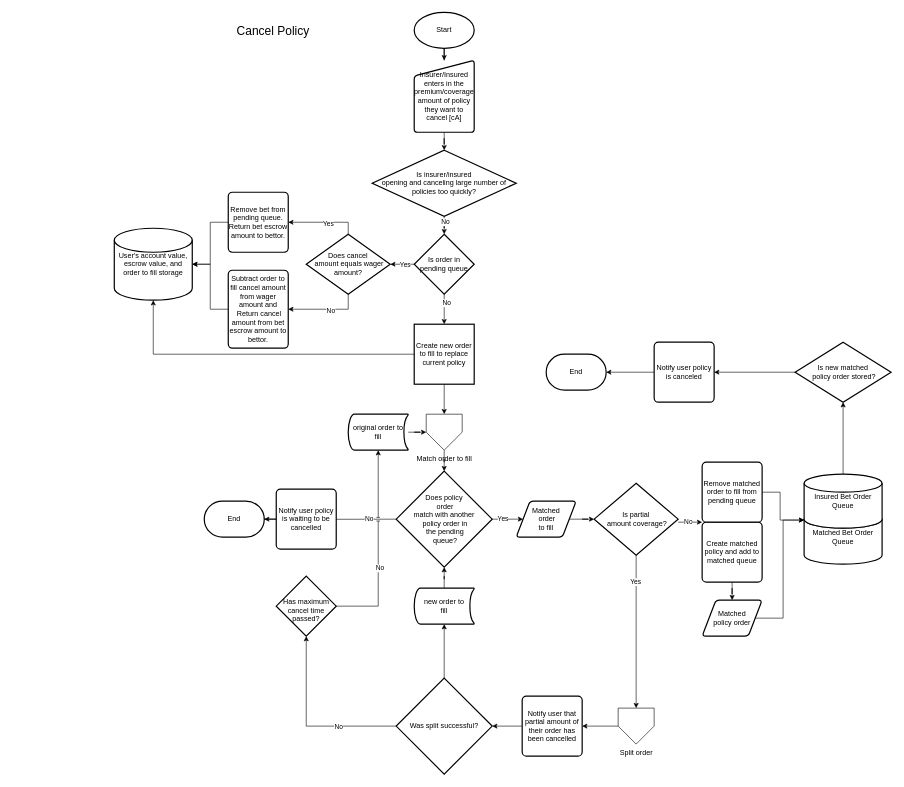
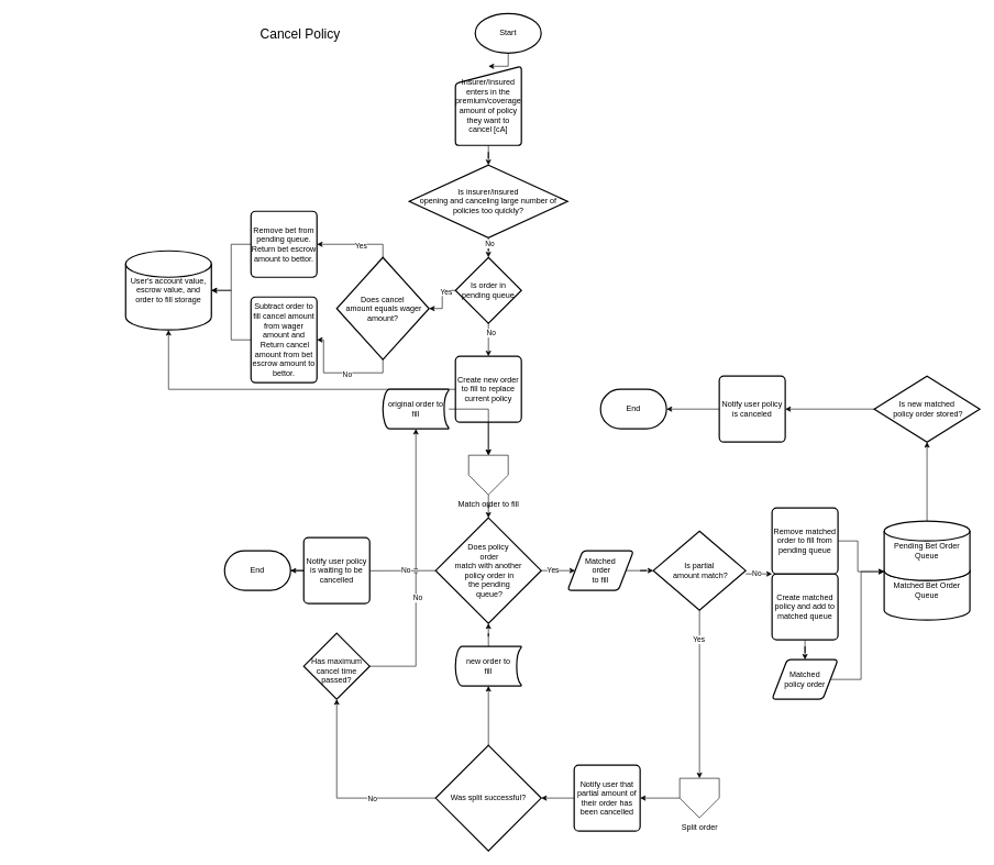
  <mxCell id="0" />
  <mxCell id="1" parent="0" />
  <mxCell id="2" value="" style="edgeStyle=orthogonalEdgeStyle;rounded=0;orthogonalLoop=1;jettySize=auto;html=1;" edge="1" parent="1" source="3" target="65"><mxGeometry relative="1" as="geometry" /></mxCell>
- <mxCell id="3" value="Start" style="strokeWidth=2;html=1;shape=mxgraph.flowchart.start_1;whiteSpace=wrap;" vertex="1" parent="1"><mxGeometry x="690" y="20" width="100" height="60" as="geometry" /></mxCell>
+ <mxCell id="3" value="Start" style="strokeWidth=2;html=1;shape=mxgraph.flowchart.start_1;whiteSpace=wrap;" vertex="1" parent="1"><mxGeometry x="720" y="20" width="100" height="60" as="geometry" /></mxCell>
  <mxCell id="4" style="edgeStyle=orthogonalEdgeStyle;rounded=0;orthogonalLoop=1;jettySize=auto;html=1;entryX=1;entryY=0.5;entryDx=0;entryDy=0;entryPerimeter=0;" edge="1" parent="1" source="8" target="70"><mxGeometry relative="1" as="geometry" /></mxCell>
  <mxCell id="5" value="Yes" style="edgeLabel;html=1;align=center;verticalAlign=middle;resizable=0;points=[];" connectable="0" vertex="1" parent="4"><mxGeometry x="-0.224" y="5" relative="1" as="geometry"><mxPoint y="-5" as="offset" /></mxGeometry></mxCell>
  <mxCell id="6" value="" style="edgeStyle=orthogonalEdgeStyle;rounded=0;orthogonalLoop=1;jettySize=auto;html=1;entryX=0.5;entryY=0;entryDx=0;entryDy=0;" edge="1" parent="1" source="8" target="19"><mxGeometry relative="1" as="geometry" /></mxCell>
  <mxCell id="7" value="No" style="edgeLabel;html=1;align=center;verticalAlign=middle;resizable=0;points=[];" connectable="0" vertex="1" parent="6"><mxGeometry x="-0.429" y="3" relative="1" as="geometry"><mxPoint as="offset" /></mxGeometry></mxCell>
  <mxCell id="8" value="Is order in pending queue" style="strokeWidth=2;html=1;shape=mxgraph.flowchart.decision;whiteSpace=wrap;" vertex="1" parent="1"><mxGeometry x="690" y="390" width="100" height="100" as="geometry" /></mxCell>
  <mxCell id="9" value="" style="edgeStyle=orthogonalEdgeStyle;rounded=0;orthogonalLoop=1;jettySize=auto;html=1;" edge="1" parent="1"><mxGeometry relative="1" as="geometry"><mxPoint x="20" y="740" as="sourcePoint" /></mxGeometry></mxCell>
  <mxCell id="10" value="" style="edgeStyle=orthogonalEdgeStyle;rounded=0;orthogonalLoop=1;jettySize=auto;html=1;" edge="1" parent="1" source="11" target="16"><mxGeometry relative="1" as="geometry" /></mxCell>
  <mxCell id="11" value="Remove bet from pending queue. Return bet escrow amount to bettor." style="rounded=1;whiteSpace=wrap;html=1;absoluteArcSize=1;arcSize=14;strokeWidth=2;" vertex="1" parent="1"><mxGeometry x="380" y="320" width="100" height="100" as="geometry" /></mxCell>
  <mxCell id="12" value="&lt;font style=&quot;font-size: 20px;&quot;&gt;Cancel&amp;nbsp;Policy&lt;/font&gt;" style="text;html=1;strokeColor=none;fillColor=none;align=center;verticalAlign=middle;whiteSpace=wrap;rounded=0;" vertex="1" parent="1"><mxGeometry x="320" y="35" width="270" height="30" as="geometry" /></mxCell>
  <mxCell id="13" value="" style="edgeStyle=orthogonalEdgeStyle;rounded=0;orthogonalLoop=1;jettySize=auto;html=1;" edge="1" parent="1" source="15" target="8"><mxGeometry relative="1" as="geometry" /></mxCell>
  <mxCell id="14" value="No" style="edgeLabel;html=1;align=center;verticalAlign=middle;resizable=0;points=[];" connectable="0" vertex="1" parent="13"><mxGeometry x="-0.64" y="1" relative="1" as="geometry"><mxPoint as="offset" /></mxGeometry></mxCell>
  <mxCell id="15" value="Is insurer/insured &lt;br&gt;opening and canceling large number of policies too quickly?" style="strokeWidth=2;html=1;shape=mxgraph.flowchart.decision;whiteSpace=wrap;" vertex="1" parent="1"><mxGeometry x="620" y="250" width="240" height="110" as="geometry" /></mxCell>
  <mxCell id="16" value="User's account value, escrow value, and order to fill storage" style="strokeWidth=2;html=1;shape=mxgraph.flowchart.database;whiteSpace=wrap;" vertex="1" parent="1"><mxGeometry x="190" y="380" width="130" height="120" as="geometry" /></mxCell>
  <mxCell id="17" style="edgeStyle=orthogonalEdgeStyle;rounded=0;orthogonalLoop=1;jettySize=auto;html=1;entryX=0.5;entryY=1;entryDx=0;entryDy=0;entryPerimeter=0;jumpStyle=line;" edge="1" parent="1" source="19" target="16"><mxGeometry relative="1" as="geometry" /></mxCell>
  <mxCell id="18" value="" style="edgeStyle=orthogonalEdgeStyle;rounded=0;jumpStyle=line;orthogonalLoop=1;jettySize=auto;html=1;" edge="1" parent="1" source="19" target="37"><mxGeometry relative="1" as="geometry" /></mxCell>
- <mxCell id="19" value="Create new order to fill to replace current policy" style="whiteSpace=wrap;html=1;absoluteArcSize=1;arcSize=14;strokeWidth=2;rounded=0;" vertex="1" parent="1"><mxGeometry x="690" y="540" width="100" height="100" as="geometry" /></mxCell>
+ <mxCell id="19" value="Create new order to fill to replace current policy" style="rounded=1;whiteSpace=wrap;html=1;absoluteArcSize=1;arcSize=14;strokeWidth=2;" vertex="1" parent="1"><mxGeometry x="690" y="540" width="100" height="100" as="geometry" /></mxCell>
  <mxCell id="20" value="" style="edgeStyle=orthogonalEdgeStyle;rounded=0;jumpStyle=line;orthogonalLoop=1;jettySize=auto;html=1;" edge="1" parent="1" source="24" target="35"><mxGeometry relative="1" as="geometry" /></mxCell>
  <mxCell id="21" value="Yes" style="edgeLabel;html=1;align=center;verticalAlign=middle;resizable=0;points=[];" connectable="0" vertex="1" parent="20"><mxGeometry x="-0.34" y="1" relative="1" as="geometry"><mxPoint as="offset" /></mxGeometry></mxCell>
  <mxCell id="22" style="edgeStyle=orthogonalEdgeStyle;rounded=0;jumpStyle=line;orthogonalLoop=1;jettySize=auto;html=1;entryX=1;entryY=0.5;entryDx=0;entryDy=0;exitX=0;exitY=0.5;exitDx=0;exitDy=0;exitPerimeter=0;" edge="1" parent="1" source="24"><mxGeometry relative="1" as="geometry"><mxPoint x="640" y="865.29" as="sourcePoint" /><mxPoint x="540" y="865.29" as="targetPoint" /></mxGeometry></mxCell>
  <mxCell id="23" value="No" style="edgeLabel;html=1;align=center;verticalAlign=middle;resizable=0;points=[];" connectable="0" vertex="1" parent="22"><mxGeometry x="-0.24" y="-1" relative="1" as="geometry"><mxPoint as="offset" /></mxGeometry></mxCell>
  <mxCell id="24" value="Does policy&lt;br&gt;&amp;nbsp;order &lt;br&gt;match with another&lt;br&gt;&amp;nbsp;policy order in&lt;br&gt;&amp;nbsp;the pending&lt;br&gt;&amp;nbsp;queue?" style="strokeWidth=2;html=1;shape=mxgraph.flowchart.decision;whiteSpace=wrap;" vertex="1" parent="1"><mxGeometry x="660" y="785" width="160" height="160" as="geometry" /></mxCell>
  <mxCell id="25" style="edgeStyle=orthogonalEdgeStyle;rounded=0;jumpStyle=line;orthogonalLoop=1;jettySize=auto;html=1;entryX=0;entryY=1;entryDx=0;entryDy=0;" edge="1" parent="1" source="29" target="51"><mxGeometry relative="1" as="geometry"><Array as="points"><mxPoint x="1150" y="870" /><mxPoint x="1150" y="870" /></Array></mxGeometry></mxCell>
  <mxCell id="26" value="No" style="edgeLabel;html=1;align=center;verticalAlign=middle;resizable=0;points=[];" connectable="0" vertex="1" parent="25"><mxGeometry x="-0.2" y="2" relative="1" as="geometry"><mxPoint as="offset" /></mxGeometry></mxCell>
  <mxCell id="27" style="edgeStyle=orthogonalEdgeStyle;rounded=0;jumpStyle=line;orthogonalLoop=1;jettySize=auto;html=1;entryX=0.5;entryY=0;entryDx=0;entryDy=0;" edge="1" parent="1" source="29" target="33"><mxGeometry relative="1" as="geometry" /></mxCell>
  <mxCell id="28" value="Yes" style="edgeLabel;html=1;align=center;verticalAlign=middle;resizable=0;points=[];" connectable="0" vertex="1" parent="27"><mxGeometry x="-0.654" y="-2" relative="1" as="geometry"><mxPoint as="offset" /></mxGeometry></mxCell>
- <mxCell id="29" value="Is partial&lt;br&gt;&amp;nbsp;amount coverage?" style="strokeWidth=2;html=1;shape=mxgraph.flowchart.decision;whiteSpace=wrap;" vertex="1" parent="1"><mxGeometry x="990" y="805" width="140" height="120" as="geometry" /></mxCell>
+ <mxCell id="29" value="Is partial&lt;br&gt;&amp;nbsp;amount match?" style="strokeWidth=2;html=1;shape=mxgraph.flowchart.decision;whiteSpace=wrap;" vertex="1" parent="1"><mxGeometry x="990" y="805" width="140" height="120" as="geometry" /></mxCell>
  <mxCell id="30" style="edgeStyle=orthogonalEdgeStyle;rounded=0;jumpStyle=line;orthogonalLoop=1;jettySize=auto;html=1;entryX=0.5;entryY=1;entryDx=0;entryDy=0;entryPerimeter=0;" edge="1" parent="1" source="31" target="24"><mxGeometry relative="1" as="geometry" /></mxCell>
  <mxCell id="31" value="new order to&lt;br&gt;&amp;nbsp;fill&amp;nbsp;" style="strokeWidth=2;html=1;shape=mxgraph.flowchart.stored_data;whiteSpace=wrap;" vertex="1" parent="1"><mxGeometry x="690" y="980" width="100" height="60" as="geometry" /></mxCell>
  <mxCell id="32" style="edgeStyle=orthogonalEdgeStyle;rounded=0;jumpStyle=line;orthogonalLoop=1;jettySize=auto;html=1;entryX=1;entryY=0.5;entryDx=0;entryDy=0;" edge="1" parent="1" source="33" target="40"><mxGeometry relative="1" as="geometry" /></mxCell>
  <mxCell id="33" value="Split order" style="verticalLabelPosition=bottom;verticalAlign=top;html=1;shape=offPageConnector;rounded=0;size=0.5;" vertex="1" parent="1"><mxGeometry x="1030" y="1180" width="60" height="60" as="geometry" /></mxCell>
  <mxCell id="34" value="" style="edgeStyle=orthogonalEdgeStyle;rounded=0;jumpStyle=line;orthogonalLoop=1;jettySize=auto;html=1;" edge="1" parent="1" source="35" target="29"><mxGeometry relative="1" as="geometry" /></mxCell>
  <mxCell id="35" value="Matched&lt;br&gt;&amp;nbsp;order &lt;br&gt;to fill" style="shape=parallelogram;html=1;strokeWidth=2;perimeter=parallelogramPerimeter;whiteSpace=wrap;rounded=1;arcSize=12;size=0.23;" vertex="1" parent="1"><mxGeometry x="860" y="835" width="100" height="60" as="geometry" /></mxCell>
  <mxCell id="36" value="" style="edgeStyle=orthogonalEdgeStyle;rounded=0;jumpStyle=line;orthogonalLoop=1;jettySize=auto;html=1;" edge="1" parent="1" source="37" target="24"><mxGeometry relative="1" as="geometry" /></mxCell>
  <mxCell id="37" value="&lt;span style=&quot;font-size: 12.0px;&quot;&gt;Match order to fill&lt;/span&gt;" style="verticalLabelPosition=bottom;verticalAlign=top;html=1;shape=offPageConnector;rounded=0;size=0.5;" vertex="1" parent="1"><mxGeometry x="710" y="690" width="60" height="60" as="geometry" /></mxCell>
  <mxCell id="38" value="Notify user policy is waiting to be cancelled" style="rounded=1;whiteSpace=wrap;html=1;absoluteArcSize=1;arcSize=14;strokeWidth=2;" vertex="1" parent="1"><mxGeometry x="460" y="815" width="100" height="100" as="geometry" /></mxCell>
  <mxCell id="39" value="" style="edgeStyle=orthogonalEdgeStyle;rounded=0;jumpStyle=line;orthogonalLoop=1;jettySize=auto;html=1;" edge="1" parent="1" source="40" target="44"><mxGeometry relative="1" as="geometry" /></mxCell>
  <mxCell id="40" value="Notify user that partial amount of their order has been cancelled" style="rounded=1;whiteSpace=wrap;html=1;absoluteArcSize=1;arcSize=14;strokeWidth=2;" vertex="1" parent="1"><mxGeometry x="870" y="1160" width="100" height="100" as="geometry" /></mxCell>
  <mxCell id="41" style="edgeStyle=orthogonalEdgeStyle;rounded=0;jumpStyle=line;orthogonalLoop=1;jettySize=auto;html=1;entryX=0.5;entryY=1;entryDx=0;entryDy=0;entryPerimeter=0;" edge="1" parent="1" source="44" target="31"><mxGeometry relative="1" as="geometry" /></mxCell>
  <mxCell id="42" style="edgeStyle=orthogonalEdgeStyle;rounded=0;jumpStyle=line;orthogonalLoop=1;jettySize=auto;html=1;entryX=0.5;entryY=1;entryDx=0;entryDy=0;entryPerimeter=0;" edge="1" parent="1" source="44" target="47"><mxGeometry relative="1" as="geometry" /></mxCell>
  <mxCell id="43" value="No" style="edgeLabel;html=1;align=center;verticalAlign=middle;resizable=0;points=[];" connectable="0" vertex="1" parent="42"><mxGeometry x="-0.353" y="1" relative="1" as="geometry"><mxPoint as="offset" /></mxGeometry></mxCell>
  <mxCell id="44" value="Was split successful?" style="strokeWidth=2;html=1;shape=mxgraph.flowchart.decision;whiteSpace=wrap;" vertex="1" parent="1"><mxGeometry x="660" y="1130" width="160" height="160" as="geometry" /></mxCell>
  <mxCell id="45" style="edgeStyle=orthogonalEdgeStyle;rounded=0;jumpStyle=line;orthogonalLoop=1;jettySize=auto;html=1;entryX=0.5;entryY=1;entryDx=0;entryDy=0;entryPerimeter=0;" edge="1" parent="1" source="47" target="63"><mxGeometry relative="1" as="geometry" /></mxCell>
  <mxCell id="46" value="No" style="edgeLabel;html=1;align=center;verticalAlign=middle;resizable=0;points=[];" connectable="0" vertex="1" parent="45"><mxGeometry x="-0.19" y="-2" relative="1" as="geometry"><mxPoint as="offset" /></mxGeometry></mxCell>
  <mxCell id="47" value="&lt;span style=&quot;font-size: 12.0px;&quot;&gt;&lt;br&gt;Has maximum cancel time passed?&lt;/span&gt;" style="strokeWidth=2;html=1;shape=mxgraph.flowchart.decision;whiteSpace=wrap;" vertex="1" parent="1"><mxGeometry x="460" y="960" width="100" height="100" as="geometry" /></mxCell>
  <mxCell id="48" style="edgeStyle=orthogonalEdgeStyle;rounded=0;jumpStyle=line;orthogonalLoop=1;jettySize=auto;html=1;exitX=1;exitY=0.5;exitDx=0;exitDy=0;entryX=0;entryY=0.85;entryDx=0;entryDy=0;entryPerimeter=0;" edge="1" parent="1" source="51" target="54"><mxGeometry relative="1" as="geometry"><Array as="points"><mxPoint x="1300" y="820" /><mxPoint x="1300" y="867" /></Array></mxGeometry></mxCell>
  <mxCell id="49" value="" style="edgeStyle=orthogonalEdgeStyle;rounded=0;jumpStyle=line;orthogonalLoop=1;jettySize=auto;html=1;" edge="1" parent="1" source="50" target="59"><mxGeometry relative="1" as="geometry" /></mxCell>
  <mxCell id="50" value="Create matched policy and add to matched queue" style="rounded=1;whiteSpace=wrap;html=1;absoluteArcSize=1;arcSize=14;strokeWidth=2;" vertex="1" parent="1"><mxGeometry x="1170" y="870" width="100" height="100" as="geometry" /></mxCell>
  <mxCell id="51" value="Remove matched order to fill from pending queue" style="rounded=1;whiteSpace=wrap;html=1;absoluteArcSize=1;arcSize=14;strokeWidth=2;" vertex="1" parent="1"><mxGeometry x="1170" y="770" width="100" height="100" as="geometry" /></mxCell>
  <mxCell id="52" value="Matched Bet Order Queue" style="strokeWidth=2;html=1;shape=mxgraph.flowchart.database;whiteSpace=wrap;" vertex="1" parent="1"><mxGeometry x="1340" y="850" width="130" height="90" as="geometry" /></mxCell>
  <mxCell id="53" style="edgeStyle=orthogonalEdgeStyle;rounded=0;jumpStyle=line;orthogonalLoop=1;jettySize=auto;html=1;exitX=0.5;exitY=0;exitDx=0;exitDy=0;exitPerimeter=0;entryX=0.5;entryY=1;entryDx=0;entryDy=0;entryPerimeter=0;" edge="1" parent="1" source="54" target="57"><mxGeometry relative="1" as="geometry" /></mxCell>
- <mxCell id="54" value="Insured Bet Order Queue" style="strokeWidth=2;html=1;shape=mxgraph.flowchart.database;whiteSpace=wrap;" vertex="1" parent="1"><mxGeometry x="1340" y="790" width="130" height="90" as="geometry" /></mxCell>
+ <mxCell id="54" value="Pending Bet Order Queue" style="strokeWidth=2;html=1;shape=mxgraph.flowchart.database;whiteSpace=wrap;" vertex="1" parent="1"><mxGeometry x="1340" y="790" width="130" height="90" as="geometry" /></mxCell>
  <mxCell id="55" value="End" style="strokeWidth=2;html=1;shape=mxgraph.flowchart.terminator;whiteSpace=wrap;" vertex="1" parent="1"><mxGeometry x="910" y="590" width="100" height="60" as="geometry" /></mxCell>
  <mxCell id="56" value="" style="edgeStyle=orthogonalEdgeStyle;rounded=0;jumpStyle=line;orthogonalLoop=1;jettySize=auto;html=1;" edge="1" parent="1" source="57" target="61"><mxGeometry relative="1" as="geometry" /></mxCell>
  <mxCell id="57" value="Is new matched&lt;br&gt;&amp;nbsp;policy order stored?" style="strokeWidth=2;html=1;shape=mxgraph.flowchart.decision;whiteSpace=wrap;" vertex="1" parent="1"><mxGeometry x="1325" y="570" width="160" height="100" as="geometry" /></mxCell>
  <mxCell id="58" style="edgeStyle=orthogonalEdgeStyle;rounded=0;jumpStyle=line;orthogonalLoop=1;jettySize=auto;html=1;entryX=0;entryY=0.85;entryDx=0;entryDy=0;entryPerimeter=0;" edge="1" parent="1" source="59" target="54"><mxGeometry relative="1" as="geometry" /></mxCell>
  <mxCell id="59" value="Matched &lt;br&gt;policy order" style="shape=parallelogram;html=1;strokeWidth=2;perimeter=parallelogramPerimeter;whiteSpace=wrap;rounded=1;arcSize=12;size=0.23;" vertex="1" parent="1"><mxGeometry x="1170" y="1000" width="100" height="60" as="geometry" /></mxCell>
  <mxCell id="60" value="" style="edgeStyle=orthogonalEdgeStyle;rounded=0;jumpStyle=line;orthogonalLoop=1;jettySize=auto;html=1;" edge="1" parent="1" source="61" target="55"><mxGeometry relative="1" as="geometry" /></mxCell>
  <mxCell id="61" value="Notify user policy is canceled" style="rounded=1;whiteSpace=wrap;html=1;absoluteArcSize=1;arcSize=14;strokeWidth=2;" vertex="1" parent="1"><mxGeometry x="1090" y="570" width="100" height="100" as="geometry" /></mxCell>
  <mxCell id="62" style="edgeStyle=orthogonalEdgeStyle;rounded=0;jumpStyle=line;orthogonalLoop=1;jettySize=auto;html=1;" edge="1" parent="1" source="63" target="37"><mxGeometry relative="1" as="geometry" /></mxCell>
- <mxCell id="63" value="original order to&lt;br&gt;&amp;nbsp;fill&amp;nbsp;" style="strokeWidth=2;html=1;shape=mxgraph.flowchart.stored_data;whiteSpace=wrap;" vertex="1" parent="1"><mxGeometry x="580" y="690" width="100" height="60" as="geometry" /></mxCell>
+ <mxCell id="63" value="original order to&lt;br&gt;&amp;nbsp;fill&amp;nbsp;" style="strokeWidth=2;html=1;shape=mxgraph.flowchart.stored_data;whiteSpace=wrap;" vertex="1" parent="1"><mxGeometry x="580" y="590" width="100" height="60" as="geometry" /></mxCell>
  <mxCell id="64" style="edgeStyle=orthogonalEdgeStyle;rounded=0;jumpStyle=line;orthogonalLoop=1;jettySize=auto;html=1;" edge="1" parent="1" source="65" target="15"><mxGeometry relative="1" as="geometry" /></mxCell>
  <mxCell id="65" value="Insurer/Insured enters in the premium/coverage amount of policy they want to cancel [cA]" style="html=1;strokeWidth=2;shape=manualInput;whiteSpace=wrap;rounded=1;size=26;arcSize=11;" vertex="1" parent="1"><mxGeometry x="690" y="100" width="100" height="120" as="geometry" /></mxCell>
  <mxCell id="66" style="edgeStyle=orthogonalEdgeStyle;rounded=0;jumpStyle=line;orthogonalLoop=1;jettySize=auto;html=1;exitX=0.5;exitY=0;exitDx=0;exitDy=0;exitPerimeter=0;" edge="1" parent="1" source="70" target="11"><mxGeometry relative="1" as="geometry" /></mxCell>
  <mxCell id="67" value="Yes" style="edgeLabel;html=1;align=center;verticalAlign=middle;resizable=0;points=[];" connectable="0" vertex="1" parent="66"><mxGeometry x="-0.1" y="1" relative="1" as="geometry"><mxPoint as="offset" /></mxGeometry></mxCell>
  <mxCell id="68" style="edgeStyle=orthogonalEdgeStyle;rounded=0;jumpStyle=line;orthogonalLoop=1;jettySize=auto;html=1;entryX=1;entryY=0.5;entryDx=0;entryDy=0;exitX=0.5;exitY=1;exitDx=0;exitDy=0;exitPerimeter=0;" edge="1" parent="1" source="70" target="72"><mxGeometry relative="1" as="geometry" /></mxCell>
  <mxCell id="69" value="No" style="edgeLabel;html=1;align=center;verticalAlign=middle;resizable=0;points=[];" connectable="0" vertex="1" parent="68"><mxGeometry x="-0.12" y="1" relative="1" as="geometry"><mxPoint as="offset" /></mxGeometry></mxCell>
- <mxCell id="70" value="Does cancel&lt;br&gt;&amp;nbsp;amount equals wager amount?" style="strokeWidth=2;html=1;shape=mxgraph.flowchart.decision;whiteSpace=wrap;" vertex="1" parent="1"><mxGeometry x="510" y="390" width="140" height="100" as="geometry" /></mxCell>
+ <mxCell id="70" value="Does cancel&lt;br&gt;&amp;nbsp;amount equals wager amount?" style="strokeWidth=2;html=1;shape=mxgraph.flowchart.decision;whiteSpace=wrap;" vertex="1" parent="1"><mxGeometry x="510" y="390" width="140" height="155" as="geometry" /></mxCell>
  <mxCell id="71" style="edgeStyle=orthogonalEdgeStyle;rounded=0;jumpStyle=line;orthogonalLoop=1;jettySize=auto;html=1;entryX=1;entryY=0.5;entryDx=0;entryDy=0;entryPerimeter=0;" edge="1" parent="1" source="72" target="16"><mxGeometry relative="1" as="geometry" /></mxCell>
  <mxCell id="72" value="Subtract order to fill cancel amount from wager amount and &amp;nbsp;Return cancel amount from bet escrow amount to bettor." style="rounded=1;whiteSpace=wrap;html=1;absoluteArcSize=1;arcSize=14;strokeWidth=2;" vertex="1" parent="1"><mxGeometry x="380" y="450" width="100" height="130" as="geometry" /></mxCell>
  <mxCell id="73" value="End" style="strokeWidth=2;html=1;shape=mxgraph.flowchart.terminator;whiteSpace=wrap;" vertex="1" parent="1"><mxGeometry x="340" y="835" width="100" height="60" as="geometry" /></mxCell>
  <mxCell id="74" style="edgeStyle=orthogonalEdgeStyle;rounded=0;orthogonalLoop=1;jettySize=auto;html=1;entryX=1;entryY=0.5;entryDx=0;entryDy=0;entryPerimeter=0;" edge="1" parent="1" source="38" target="73"><mxGeometry relative="1" as="geometry" /></mxCell>
